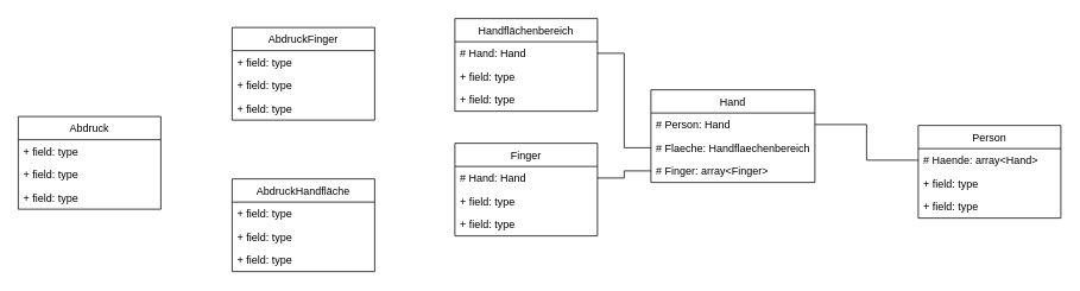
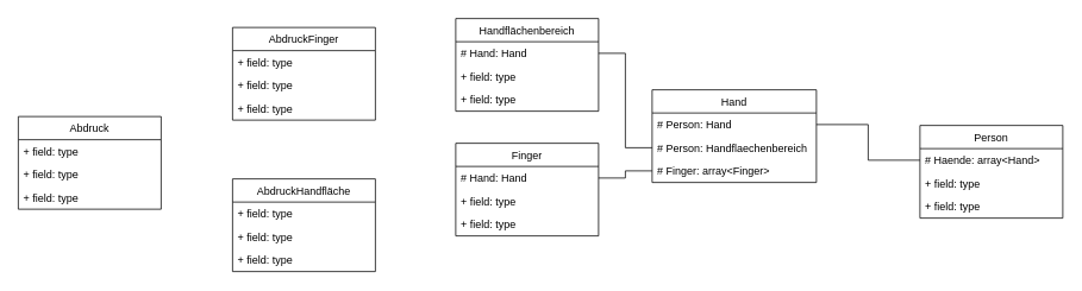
  <mxCell id="0" />
  <mxCell id="1" parent="0" />
  <mxCell id="2" value="" style="edgeStyle=orthogonalEdgeStyle;rounded=0;orthogonalLoop=1;jettySize=auto;html=1;endArrow=none;endFill=0;entryX=1;entryY=0.5;entryDx=0;entryDy=0;exitX=0;exitY=0.5;exitDx=0;exitDy=0;" edge="1" parent="1" source="5" target="16"><mxGeometry relative="1" as="geometry" /></mxCell>
  <mxCell id="3" value="Hand" style="swimlane;fontStyle=0;childLayout=stackLayout;horizontal=1;startSize=26;fillColor=none;horizontalStack=0;resizeParent=1;resizeParentMax=0;resizeLast=0;collapsible=1;marginBottom=0;" vertex="1" parent="1"><mxGeometry x="730" y="100" width="184" height="104" as="geometry" /></mxCell>
  <mxCell id="4" value="# Person: Hand" style="text;strokeColor=none;fillColor=none;align=left;verticalAlign=top;spacingLeft=4;spacingRight=4;overflow=hidden;rotatable=0;points=[[0,0.5],[1,0.5]];portConstraint=eastwest;" vertex="1" parent="3"><mxGeometry y="26" width="184" height="26" as="geometry" /></mxCell>
- <mxCell id="5" value="# Flaeche: Handflaechenbereich" style="text;strokeColor=none;fillColor=none;align=left;verticalAlign=top;spacingLeft=4;spacingRight=4;overflow=hidden;rotatable=0;points=[[0,0.5],[1,0.5]];portConstraint=eastwest;" vertex="1" parent="3"><mxGeometry y="52" width="184" height="26" as="geometry" /></mxCell>
+ <mxCell id="5" value="# Person: Handflaechenbereich" style="text;strokeColor=none;fillColor=none;align=left;verticalAlign=top;spacingLeft=4;spacingRight=4;overflow=hidden;rotatable=0;points=[[0,0.5],[1,0.5]];portConstraint=eastwest;" vertex="1" parent="3"><mxGeometry y="52" width="184" height="26" as="geometry" /></mxCell>
  <mxCell id="6" value="# Finger: array&lt;Finger&gt;" style="text;strokeColor=none;fillColor=none;align=left;verticalAlign=top;spacingLeft=4;spacingRight=4;overflow=hidden;rotatable=0;points=[[0,0.5],[1,0.5]];portConstraint=eastwest;" vertex="1" parent="3"><mxGeometry y="78" width="184" height="26" as="geometry" /></mxCell>
  <mxCell id="7" value="Person" style="swimlane;fontStyle=0;childLayout=stackLayout;horizontal=1;startSize=26;fillColor=none;horizontalStack=0;resizeParent=1;resizeParentMax=0;resizeLast=0;collapsible=1;marginBottom=0;" vertex="1" parent="1"><mxGeometry x="1030" y="140" width="160" height="104" as="geometry" /></mxCell>
  <mxCell id="8" value="# Haende: array&lt;Hand&gt;" style="text;strokeColor=none;fillColor=none;align=left;verticalAlign=top;spacingLeft=4;spacingRight=4;overflow=hidden;rotatable=0;points=[[0,0.5],[1,0.5]];portConstraint=eastwest;" vertex="1" parent="7"><mxGeometry y="26" width="160" height="26" as="geometry" /></mxCell>
  <mxCell id="9" value="+ field: type" style="text;strokeColor=none;fillColor=none;align=left;verticalAlign=top;spacingLeft=4;spacingRight=4;overflow=hidden;rotatable=0;points=[[0,0.5],[1,0.5]];portConstraint=eastwest;" vertex="1" parent="7"><mxGeometry y="52" width="160" height="26" as="geometry" /></mxCell>
  <mxCell id="10" value="+ field: type" style="text;strokeColor=none;fillColor=none;align=left;verticalAlign=top;spacingLeft=4;spacingRight=4;overflow=hidden;rotatable=0;points=[[0,0.5],[1,0.5]];portConstraint=eastwest;" vertex="1" parent="7"><mxGeometry y="78" width="160" height="26" as="geometry" /></mxCell>
  <mxCell id="11" value="Finger" style="swimlane;fontStyle=0;childLayout=stackLayout;horizontal=1;startSize=26;fillColor=none;horizontalStack=0;resizeParent=1;resizeParentMax=0;resizeLast=0;collapsible=1;marginBottom=0;" vertex="1" parent="1"><mxGeometry x="510" y="160" width="160" height="104" as="geometry" /></mxCell>
  <mxCell id="12" value="# Hand: Hand" style="text;strokeColor=none;fillColor=none;align=left;verticalAlign=top;spacingLeft=4;spacingRight=4;overflow=hidden;rotatable=0;points=[[0,0.5],[1,0.5]];portConstraint=eastwest;" vertex="1" parent="11"><mxGeometry y="26" width="160" height="26" as="geometry" /></mxCell>
  <mxCell id="13" value="+ field: type" style="text;strokeColor=none;fillColor=none;align=left;verticalAlign=top;spacingLeft=4;spacingRight=4;overflow=hidden;rotatable=0;points=[[0,0.5],[1,0.5]];portConstraint=eastwest;" vertex="1" parent="11"><mxGeometry y="52" width="160" height="26" as="geometry" /></mxCell>
  <mxCell id="14" value="+ field: type" style="text;strokeColor=none;fillColor=none;align=left;verticalAlign=top;spacingLeft=4;spacingRight=4;overflow=hidden;rotatable=0;points=[[0,0.5],[1,0.5]];portConstraint=eastwest;" vertex="1" parent="11"><mxGeometry y="78" width="160" height="26" as="geometry" /></mxCell>
  <mxCell id="15" value="Handflächenbereich" style="swimlane;fontStyle=0;childLayout=stackLayout;horizontal=1;startSize=26;fillColor=none;horizontalStack=0;resizeParent=1;resizeParentMax=0;resizeLast=0;collapsible=1;marginBottom=0;" vertex="1" parent="1"><mxGeometry x="510" y="20" width="160" height="104" as="geometry" /></mxCell>
  <mxCell id="16" value="# Hand: Hand" style="text;strokeColor=none;fillColor=none;align=left;verticalAlign=top;spacingLeft=4;spacingRight=4;overflow=hidden;rotatable=0;points=[[0,0.5],[1,0.5]];portConstraint=eastwest;" vertex="1" parent="15"><mxGeometry y="26" width="160" height="26" as="geometry" /></mxCell>
  <mxCell id="17" value="+ field: type" style="text;strokeColor=none;fillColor=none;align=left;verticalAlign=top;spacingLeft=4;spacingRight=4;overflow=hidden;rotatable=0;points=[[0,0.5],[1,0.5]];portConstraint=eastwest;" vertex="1" parent="15"><mxGeometry y="52" width="160" height="26" as="geometry" /></mxCell>
  <mxCell id="18" value="+ field: type" style="text;strokeColor=none;fillColor=none;align=left;verticalAlign=top;spacingLeft=4;spacingRight=4;overflow=hidden;rotatable=0;points=[[0,0.5],[1,0.5]];portConstraint=eastwest;" vertex="1" parent="15"><mxGeometry y="78" width="160" height="26" as="geometry" /></mxCell>
  <mxCell id="19" value="Abdruck" style="swimlane;fontStyle=0;childLayout=stackLayout;horizontal=1;startSize=26;fillColor=none;horizontalStack=0;resizeParent=1;resizeParentMax=0;resizeLast=0;collapsible=1;marginBottom=0;" vertex="1" parent="1"><mxGeometry x="20" y="130" width="160" height="104" as="geometry" /></mxCell>
  <mxCell id="20" value="+ field: type" style="text;strokeColor=none;fillColor=none;align=left;verticalAlign=top;spacingLeft=4;spacingRight=4;overflow=hidden;rotatable=0;points=[[0,0.5],[1,0.5]];portConstraint=eastwest;" vertex="1" parent="19"><mxGeometry y="26" width="160" height="26" as="geometry" /></mxCell>
  <mxCell id="21" value="+ field: type" style="text;strokeColor=none;fillColor=none;align=left;verticalAlign=top;spacingLeft=4;spacingRight=4;overflow=hidden;rotatable=0;points=[[0,0.5],[1,0.5]];portConstraint=eastwest;" vertex="1" parent="19"><mxGeometry y="52" width="160" height="26" as="geometry" /></mxCell>
  <mxCell id="22" value="+ field: type" style="text;strokeColor=none;fillColor=none;align=left;verticalAlign=top;spacingLeft=4;spacingRight=4;overflow=hidden;rotatable=0;points=[[0,0.5],[1,0.5]];portConstraint=eastwest;" vertex="1" parent="19"><mxGeometry y="78" width="160" height="26" as="geometry" /></mxCell>
  <mxCell id="23" value="AbdruckFinger" style="swimlane;fontStyle=0;childLayout=stackLayout;horizontal=1;startSize=26;fillColor=none;horizontalStack=0;resizeParent=1;resizeParentMax=0;resizeLast=0;collapsible=1;marginBottom=0;" vertex="1" parent="1"><mxGeometry x="260" y="30" width="160" height="104" as="geometry" /></mxCell>
  <mxCell id="24" value="+ field: type" style="text;strokeColor=none;fillColor=none;align=left;verticalAlign=top;spacingLeft=4;spacingRight=4;overflow=hidden;rotatable=0;points=[[0,0.5],[1,0.5]];portConstraint=eastwest;" vertex="1" parent="23"><mxGeometry y="26" width="160" height="26" as="geometry" /></mxCell>
  <mxCell id="25" value="+ field: type" style="text;strokeColor=none;fillColor=none;align=left;verticalAlign=top;spacingLeft=4;spacingRight=4;overflow=hidden;rotatable=0;points=[[0,0.5],[1,0.5]];portConstraint=eastwest;" vertex="1" parent="23"><mxGeometry y="52" width="160" height="26" as="geometry" /></mxCell>
  <mxCell id="26" value="+ field: type" style="text;strokeColor=none;fillColor=none;align=left;verticalAlign=top;spacingLeft=4;spacingRight=4;overflow=hidden;rotatable=0;points=[[0,0.5],[1,0.5]];portConstraint=eastwest;" vertex="1" parent="23"><mxGeometry y="78" width="160" height="26" as="geometry" /></mxCell>
  <mxCell id="27" value="AbdruckHandfläche" style="swimlane;fontStyle=0;childLayout=stackLayout;horizontal=1;startSize=26;fillColor=none;horizontalStack=0;resizeParent=1;resizeParentMax=0;resizeLast=0;collapsible=1;marginBottom=0;" vertex="1" parent="1"><mxGeometry x="260" y="200" width="160" height="104" as="geometry" /></mxCell>
  <mxCell id="28" value="+ field: type" style="text;strokeColor=none;fillColor=none;align=left;verticalAlign=top;spacingLeft=4;spacingRight=4;overflow=hidden;rotatable=0;points=[[0,0.5],[1,0.5]];portConstraint=eastwest;" vertex="1" parent="27"><mxGeometry y="26" width="160" height="26" as="geometry" /></mxCell>
  <mxCell id="29" value="+ field: type" style="text;strokeColor=none;fillColor=none;align=left;verticalAlign=top;spacingLeft=4;spacingRight=4;overflow=hidden;rotatable=0;points=[[0,0.5],[1,0.5]];portConstraint=eastwest;" vertex="1" parent="27"><mxGeometry y="52" width="160" height="26" as="geometry" /></mxCell>
  <mxCell id="30" value="+ field: type" style="text;strokeColor=none;fillColor=none;align=left;verticalAlign=top;spacingLeft=4;spacingRight=4;overflow=hidden;rotatable=0;points=[[0,0.5],[1,0.5]];portConstraint=eastwest;" vertex="1" parent="27"><mxGeometry y="78" width="160" height="26" as="geometry" /></mxCell>
  <mxCell id="31" style="edgeStyle=orthogonalEdgeStyle;rounded=0;orthogonalLoop=1;jettySize=auto;html=1;exitX=0;exitY=0.5;exitDx=0;exitDy=0;entryX=1;entryY=0.5;entryDx=0;entryDy=0;endArrow=none;endFill=0;" edge="1" parent="1" source="8" target="4"><mxGeometry relative="1" as="geometry" /></mxCell>
  <mxCell id="32" style="edgeStyle=orthogonalEdgeStyle;rounded=0;orthogonalLoop=1;jettySize=auto;html=1;exitX=1;exitY=0.5;exitDx=0;exitDy=0;entryX=0;entryY=0.5;entryDx=0;entryDy=0;endArrow=none;endFill=0;" edge="1" parent="1" source="12" target="6"><mxGeometry relative="1" as="geometry" /></mxCell>
